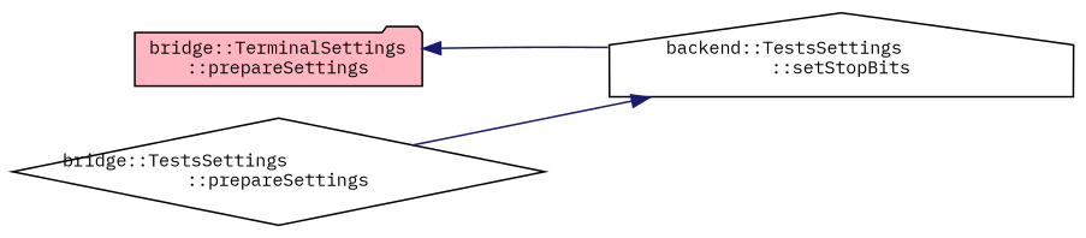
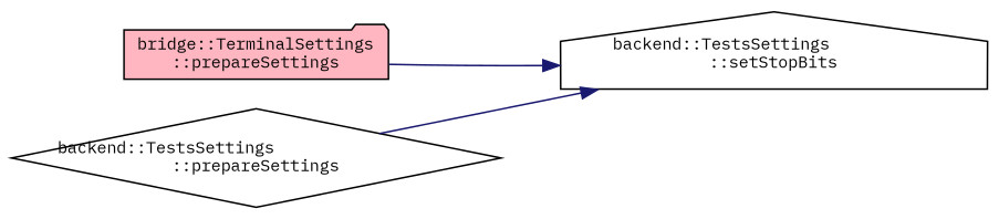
  digraph {
    fontname="IBM Plex Mono"
    rankdir=RL
    node [color=black fillcolor=white fontname="IBM Plex Mono" fontsize=10 style=filled]
    edge [color=midnightblue dir=back fontname="IBM Plex Mono" fontsize=10 labelfontname="JetBrains Mono" labelfontsize=10 style=solid]
    n1 [fontcolor=black height=0.2 label="backend::TestsSettings\l::setStopBits" shape=house width=0.4]
    n2 [fillcolor=lightpink height=0.2 label="bridge::TerminalSettings\l::prepareSettings" shape=folder width=0.4]
-   n3 [height=0.2 label="bridge::TestsSettings\l::prepareSettings" shape=diamond width=0.4]
-   n2 -> n1
+   n3 [height=0.2 label="backend::TestsSettings\l::prepareSettings" shape=diamond width=0.4]
+   n1 -> n2
    n1 -> n3
  }
